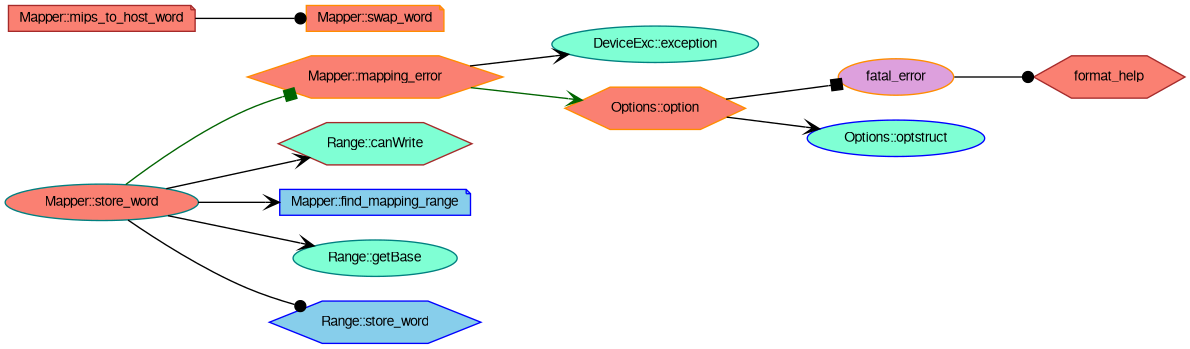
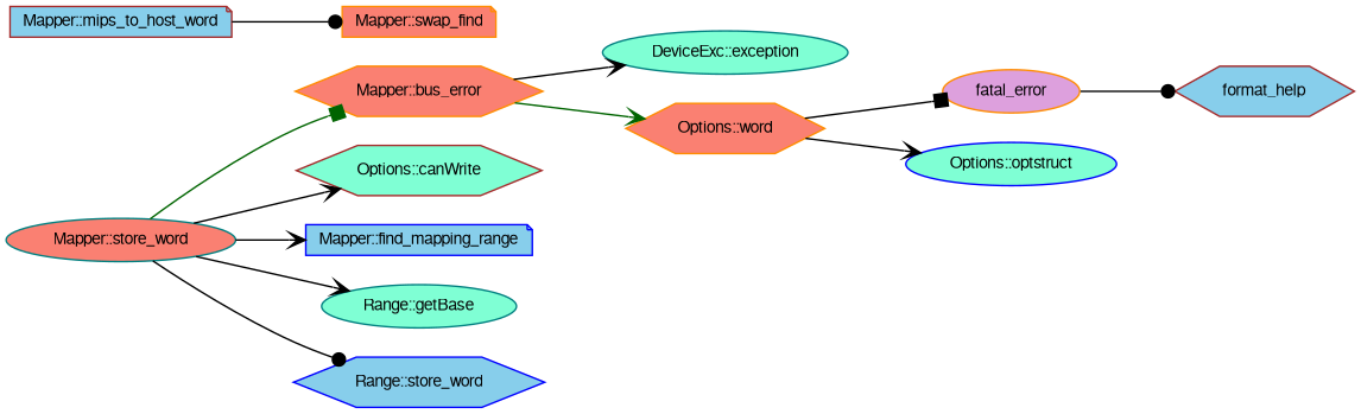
  digraph {
    rankdir=LR
    node [color=darkorange fillcolor=salmon fontname=FreeSans fontsize=10 shape=ellipse style=filled]
    edge [arrowhead=vee color=black fontname=FreeSans fontsize=10 labelfontname=FreeSans labelfontsize=10 style=solid]
    n1 [color=teal fontcolor=black height=0.2 label="Mapper::store_word" width=0.4]
-   n2 [height=0.2 label="Mapper::mapping_error" shape=hexagon width=0.4]
-   n3 [color=brown fillcolor=aquamarine height=0.2 label="Range::canWrite" shape=hexagon width=0.4]
+   n2 [height=0.2 label="Mapper::bus_error" shape=hexagon width=0.4]
+   n3 [color=brown fillcolor=aquamarine height=0.2 label="Options::canWrite" shape=hexagon width=0.4]
    n4 [color=blue fillcolor=skyblue height=0.2 label="Mapper::find_mapping_range" shape=note width=0.4]
    n5 [color=teal fillcolor=aquamarine height=0.2 label="Range::getBase" width=0.4]
    n6 [color=blue fillcolor=skyblue height=0.2 label="Range::store_word" shape=hexagon width=0.4]
    n7 [color=teal fillcolor=aquamarine height=0.2 label="DeviceExc::exception" width=0.4]
-   n8 [height=0.2 label="Options::option" shape=hexagon width=0.4]
-   n9 [color=brown height=0.2 label="Mapper::mips_to_host_word" shape=note width=0.4]
-   n10 [height=0.2 label="Mapper::swap_word" shape=note width=0.4]
+   n8 [height=0.2 label="Options::word" shape=hexagon width=0.4]
+   n9 [color=brown fillcolor=skyblue height=0.2 label="Mapper::mips_to_host_word" shape=note width=0.4]
+   n10 [height=0.2 label="Mapper::swap_find" shape=note width=0.4]
    n11 [fillcolor=plum height=0.2 label=fatal_error width=0.4]
    n12 [color=blue fillcolor=aquamarine height=0.2 label="Options::optstruct" width=0.4]
-   n13 [color=brown height=0.2 label=format_help shape=hexagon width=0.4]
+   n13 [color=brown fillcolor=skyblue height=0.2 label=format_help shape=hexagon width=0.4]
    n1 -> n2 [arrowhead=box color=darkgreen]
    n1 -> n3
    n1 -> n4
    n1 -> n5
    n1 -> n6 [arrowhead=dot]
    n2 -> n7
    n2 -> n8 [color=darkgreen]
    n8 -> n11 [arrowhead=box]
    n8 -> n12
    n9 -> n10 [arrowhead=dot]
    n11 -> n13 [arrowhead=dot]
  }
